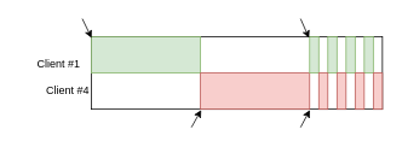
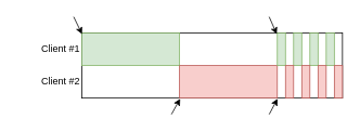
  <mxCell id="0" />
  <mxCell id="1" parent="0" />
  <mxCell id="2" value="" style="rounded=0;whiteSpace=wrap;html=1;" vertex="1" parent="1"><mxGeometry x="100" y="40" width="320" height="80" as="geometry" /></mxCell>
  <mxCell id="3" value="" style="rounded=0;whiteSpace=wrap;html=1;fillColor=#d5e8d4;strokeColor=#82b366;" vertex="1" parent="1"><mxGeometry x="100" y="40" width="120" height="40" as="geometry" /></mxCell>
  <mxCell id="4" value="" style="rounded=0;whiteSpace=wrap;html=1;fillColor=#f8cecc;strokeColor=#b85450;" vertex="1" parent="1"><mxGeometry x="220" y="80" width="120" height="40" as="geometry" /></mxCell>
  <mxCell id="5" value="" style="rounded=0;whiteSpace=wrap;html=1;fillColor=#d5e8d4;strokeColor=#82b366;" vertex="1" parent="1"><mxGeometry x="340" y="40" width="10" height="40" as="geometry" /></mxCell>
  <mxCell id="6" value="" style="rounded=0;whiteSpace=wrap;html=1;fillColor=#d5e8d4;strokeColor=#82b366;" vertex="1" parent="1"><mxGeometry x="360" y="40" width="10" height="40" as="geometry" /></mxCell>
  <mxCell id="7" value="" style="rounded=0;whiteSpace=wrap;html=1;fillColor=#d5e8d4;strokeColor=#82b366;" vertex="1" parent="1"><mxGeometry x="380" y="40" width="10" height="40" as="geometry" /></mxCell>
  <mxCell id="8" value="" style="rounded=0;whiteSpace=wrap;html=1;fillColor=#d5e8d4;strokeColor=#82b366;" vertex="1" parent="1"><mxGeometry x="400" y="40" width="10" height="40" as="geometry" /></mxCell>
  <mxCell id="9" value="" style="rounded=0;whiteSpace=wrap;html=1;fillColor=#f8cecc;strokeColor=#b85450;" vertex="1" parent="1"><mxGeometry x="350" y="80" width="10" height="40" as="geometry" /></mxCell>
  <mxCell id="10" value="" style="rounded=0;whiteSpace=wrap;html=1;fillColor=#f8cecc;strokeColor=#b85450;" vertex="1" parent="1"><mxGeometry x="370" y="80" width="10" height="40" as="geometry" /></mxCell>
  <mxCell id="11" value="" style="rounded=0;whiteSpace=wrap;html=1;fillColor=#f8cecc;strokeColor=#b85450;" vertex="1" parent="1"><mxGeometry x="390" y="80" width="10" height="40" as="geometry" /></mxCell>
  <mxCell id="12" value="" style="rounded=0;whiteSpace=wrap;html=1;fillColor=#f8cecc;strokeColor=#b85450;" vertex="1" parent="1"><mxGeometry x="410" y="80" width="10" height="40" as="geometry" /></mxCell>
  <mxCell id="13" value="" style="endArrow=classic;html=1;entryX=0.002;entryY=0.033;entryDx=0;entryDy=0;entryPerimeter=0;" edge="1" parent="1" target="3"><mxGeometry width="50" height="50" relative="1" as="geometry"><mxPoint x="90" y="20" as="sourcePoint" /><mxPoint x="96" y="40" as="targetPoint" /></mxGeometry></mxCell>
  <mxCell id="14" value="" style="endArrow=classic;html=1;entryX=0.006;entryY=1.021;entryDx=0;entryDy=0;entryPerimeter=0;" edge="1" parent="1" target="4"><mxGeometry width="50" height="50" relative="1" as="geometry"><mxPoint x="210" y="140" as="sourcePoint" /><mxPoint x="250" y="150" as="targetPoint" /></mxGeometry></mxCell>
  <mxCell id="15" value="" style="endArrow=classic;startArrow=none;html=1;entryX=-0.067;entryY=0.033;entryDx=0;entryDy=0;entryPerimeter=0;startFill=0;" edge="1" parent="1" target="5"><mxGeometry width="50" height="50" relative="1" as="geometry"><mxPoint x="330" y="20" as="sourcePoint" /><mxPoint x="380" y="-50" as="targetPoint" /></mxGeometry></mxCell>
  <mxCell id="16" value="" style="endArrow=classic;html=1;entryX=1.002;entryY=1.021;entryDx=0;entryDy=0;entryPerimeter=0;" edge="1" parent="1" target="4"><mxGeometry width="50" height="50" relative="1" as="geometry"><mxPoint x="330" y="140" as="sourcePoint" /><mxPoint x="380" y="140" as="targetPoint" /></mxGeometry></mxCell>
- <mxCell id="17" value="&lt;div align=&quot;right&quot;&gt;Client #1&lt;br&gt;&lt;/div&gt;" style="text;html=1;strokeColor=none;fillColor=none;align=right;verticalAlign=middle;whiteSpace=wrap;rounded=0;" vertex="1" parent="1"><mxGeometry x="10" y="60" width="80" height="20" as="geometry" /></mxCell>
- <mxCell id="18" value="&lt;div align=&quot;right&quot;&gt;Client #4&lt;/div&gt;" style="text;html=1;strokeColor=none;fillColor=none;align=right;verticalAlign=middle;whiteSpace=wrap;rounded=0;" vertex="1" parent="1"><mxGeometry x="20" y="90" width="80" height="20" as="geometry" /></mxCell>
+ <mxCell id="17" value="&lt;div align=&quot;right&quot;&gt;Client #1&lt;br&gt;&lt;/div&gt;" style="text;html=1;strokeColor=none;fillColor=none;align=right;verticalAlign=middle;whiteSpace=wrap;rounded=0;" vertex="1" parent="1"><mxGeometry x="20" y="50" width="80" height="20" as="geometry" /></mxCell>
+ <mxCell id="18" value="&lt;div align=&quot;right&quot;&gt;Client #2&lt;/div&gt;" style="text;html=1;strokeColor=none;fillColor=none;align=right;verticalAlign=middle;whiteSpace=wrap;rounded=0;" vertex="1" parent="1"><mxGeometry x="20" y="90" width="80" height="20" as="geometry" /></mxCell>
